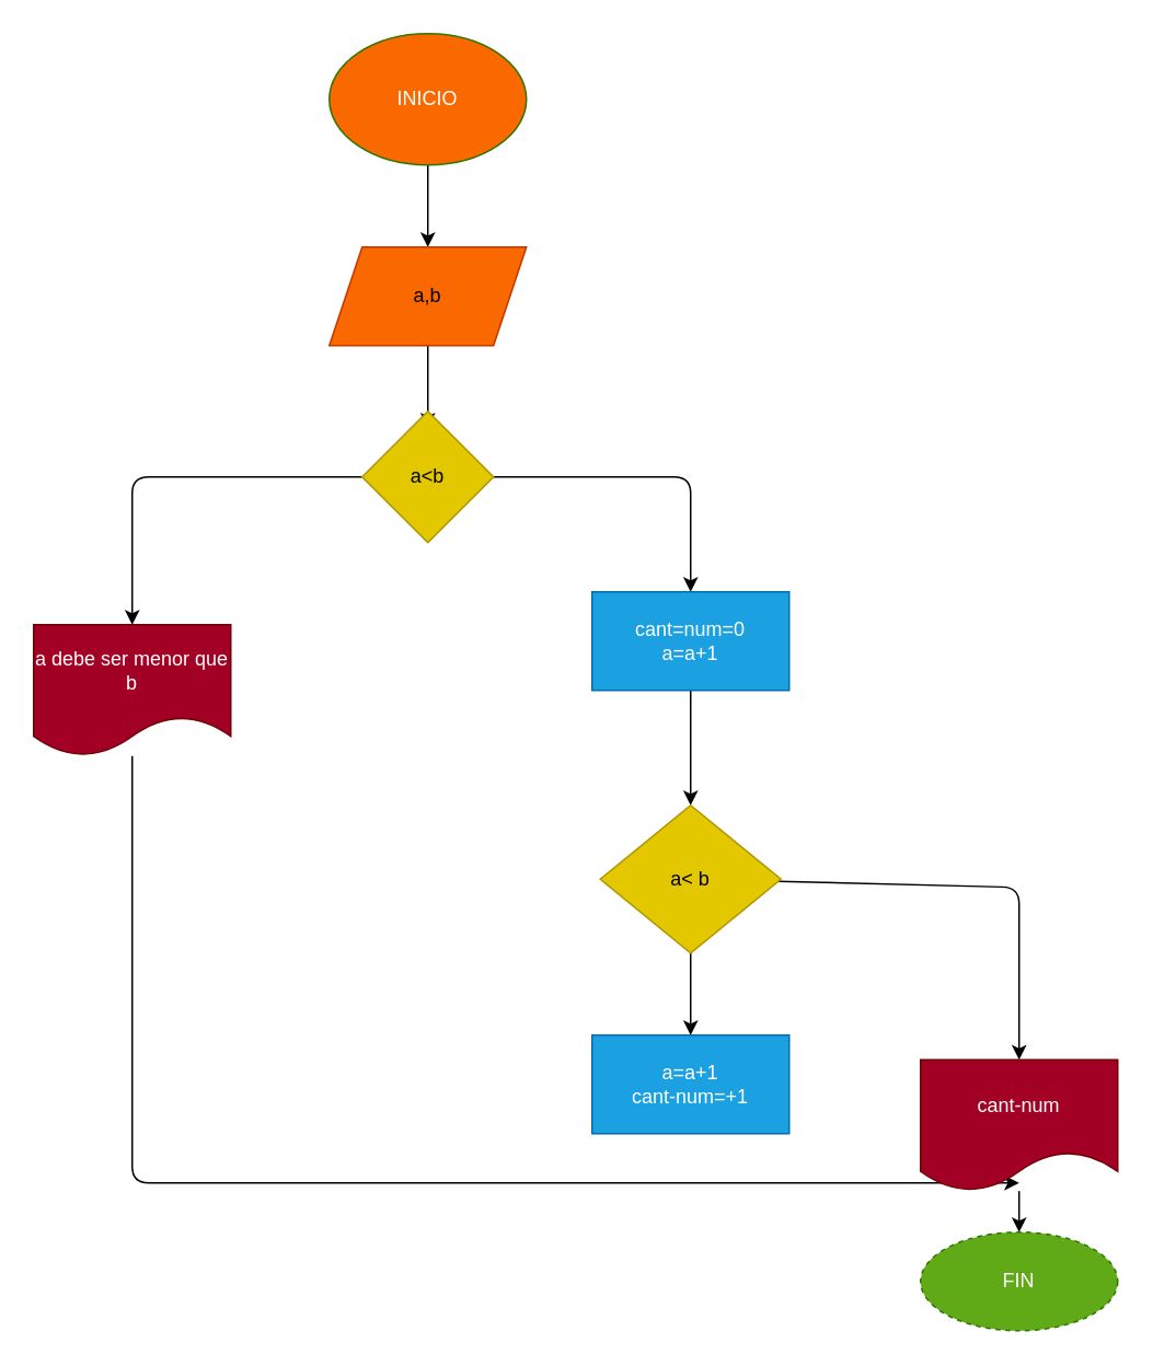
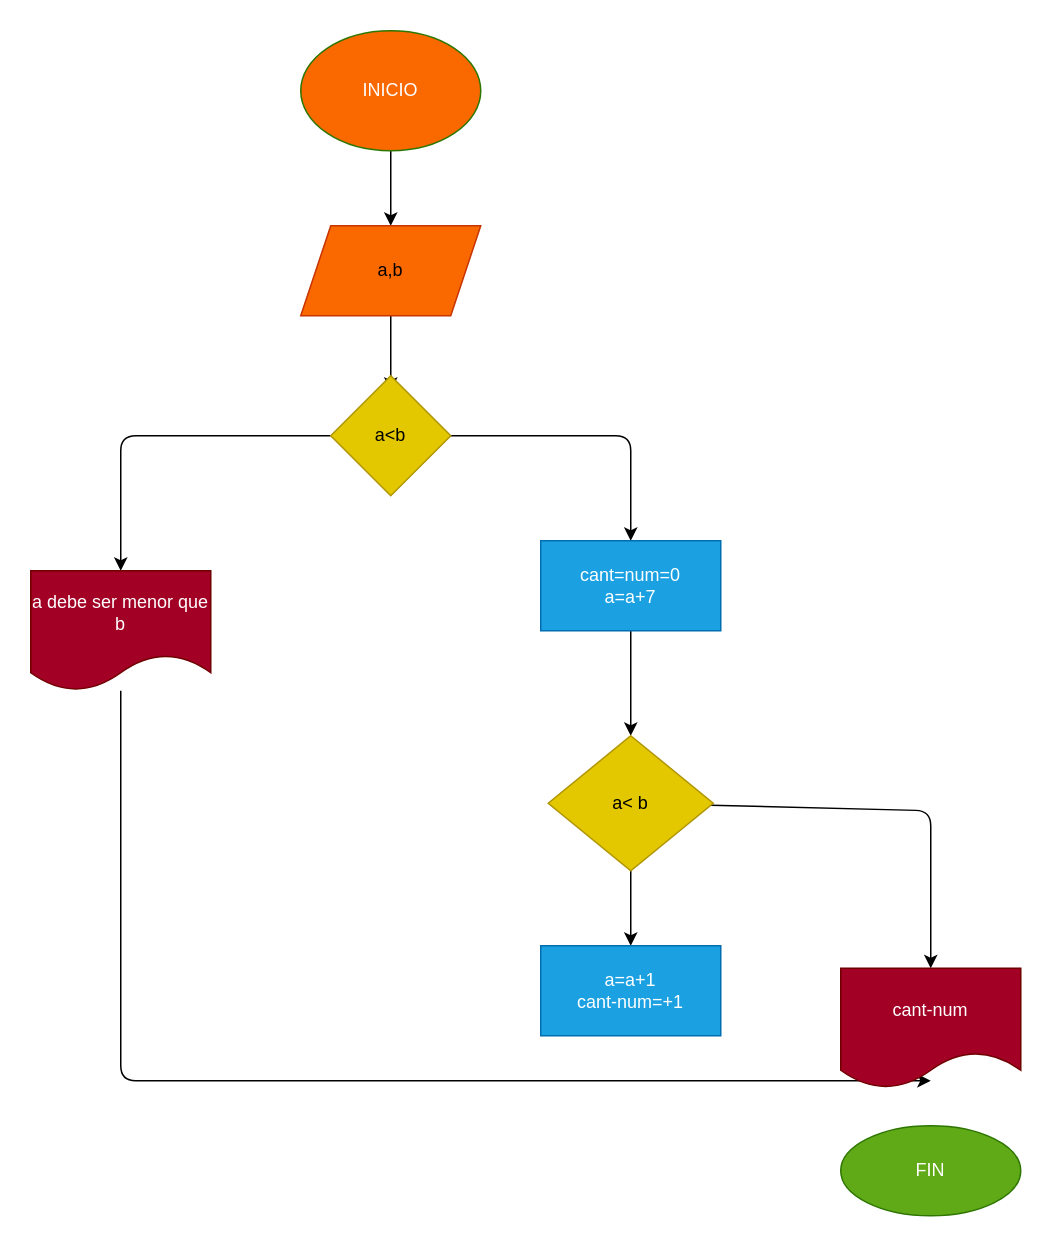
  <mxCell id="0" />
  <mxCell id="1" parent="0" />
  <mxCell id="2" value="" style="edgeStyle=none;html=1;" parent="1" source="3" edge="1"><mxGeometry relative="1" as="geometry"><mxPoint x="260" y="150" as="targetPoint" /></mxGeometry></mxCell>
  <mxCell id="3" value="INICIO" style="ellipse;whiteSpace=wrap;html=1;fillColor=#fa6800;fontColor=#ffffff;strokeColor=#2D7600;" parent="1" vertex="1"><mxGeometry x="200" y="20" width="120" height="80" as="geometry" /></mxCell>
  <mxCell id="4" value="" style="edgeStyle=none;html=1;" parent="1" edge="1"><mxGeometry relative="1" as="geometry"><mxPoint x="260" y="210" as="sourcePoint" /><mxPoint x="260" y="260" as="targetPoint" /></mxGeometry></mxCell>
  <mxCell id="5" value="a,b" style="shape=parallelogram;perimeter=parallelogramPerimeter;whiteSpace=wrap;html=1;fixedSize=1;fillColor=#fa6800;fontColor=#000000;strokeColor=#C73500;" parent="1" vertex="1"><mxGeometry x="200" y="150" width="120" height="60" as="geometry" /></mxCell>
  <mxCell id="6" value="" style="edgeStyle=none;html=1;" parent="1" source="8" target="12" edge="1"><mxGeometry relative="1" as="geometry"><Array as="points"><mxPoint x="120" y="290" /><mxPoint x="80" y="290" /></Array></mxGeometry></mxCell>
  <mxCell id="7" value="" style="edgeStyle=none;html=1;" parent="1" source="8" edge="1"><mxGeometry relative="1" as="geometry"><mxPoint x="420" y="360" as="targetPoint" /><Array as="points"><mxPoint x="420" y="290" /></Array></mxGeometry></mxCell>
  <mxCell id="8" value="a&amp;lt;b" style="rhombus;whiteSpace=wrap;html=1;fillColor=#e3c800;fontColor=#000000;strokeColor=#B09500;" parent="1" vertex="1"><mxGeometry x="220" y="250" width="80" height="80" as="geometry" /></mxCell>
  <mxCell id="9" value="" style="edgeStyle=none;html=1;" parent="1" source="10" target="15" edge="1"><mxGeometry relative="1" as="geometry" /></mxCell>
- <mxCell id="10" value="cant=num=0&lt;br&gt;a=a+1" style="rounded=0;whiteSpace=wrap;html=1;fillColor=#1ba1e2;fontColor=#ffffff;strokeColor=#006EAF;" parent="1" vertex="1"><mxGeometry x="360" y="360" width="120" height="60" as="geometry" /></mxCell>
+ <mxCell id="10" value="cant=num=0&lt;br&gt;a=a+7" style="rounded=0;whiteSpace=wrap;html=1;fillColor=#1ba1e2;fontColor=#ffffff;strokeColor=#006EAF;" parent="1" vertex="1"><mxGeometry x="360" y="360" width="120" height="60" as="geometry" /></mxCell>
  <mxCell id="11" value="" style="edgeStyle=none;html=1;" parent="1" source="12" edge="1"><mxGeometry relative="1" as="geometry"><mxPoint x="620" y="720" as="targetPoint" /><Array as="points"><mxPoint x="80" y="720" /></Array></mxGeometry></mxCell>
  <mxCell id="12" value="a debe ser menor que b" style="shape=document;whiteSpace=wrap;html=1;boundedLbl=1;fillColor=#a20025;fontColor=#ffffff;strokeColor=#6F0000;" parent="1" vertex="1"><mxGeometry x="20" y="380" width="120" height="80" as="geometry" /></mxCell>
  <mxCell id="13" value="" style="edgeStyle=none;html=1;" parent="1" source="15" target="17" edge="1"><mxGeometry relative="1" as="geometry"><Array as="points"><mxPoint x="620" y="540" /></Array></mxGeometry></mxCell>
  <mxCell id="14" value="" style="edgeStyle=none;html=1;" parent="1" source="15" target="19" edge="1"><mxGeometry relative="1" as="geometry" /></mxCell>
  <mxCell id="15" value="a&amp;lt; b" style="rhombus;whiteSpace=wrap;html=1;rounded=0;fillColor=#e3c800;fontColor=#000000;strokeColor=#B09500;" parent="1" vertex="1"><mxGeometry x="365" y="490" width="110" height="90" as="geometry" /></mxCell>
- <mxCell id="16" value="" style="edgeStyle=none;html=1;" parent="1" source="17" target="18" edge="1"><mxGeometry relative="1" as="geometry" /></mxCell>
  <mxCell id="17" value="cant-num" style="shape=document;whiteSpace=wrap;html=1;boundedLbl=1;rounded=0;fillColor=#a20025;fontColor=#ffffff;strokeColor=#6F0000;" parent="1" vertex="1"><mxGeometry x="560" y="645" width="120" height="80" as="geometry" /></mxCell>
- <mxCell id="18" value="FIN" style="ellipse;whiteSpace=wrap;html=1;rounded=0;fillColor=#60a917;fontColor=#ffffff;strokeColor=#2D7600;dashed=1;" parent="1" vertex="1"><mxGeometry x="560" y="750" width="120" height="60" as="geometry" /></mxCell>
+ <mxCell id="18" value="FIN" style="ellipse;whiteSpace=wrap;html=1;rounded=0;fillColor=#60a917;fontColor=#ffffff;strokeColor=#2D7600;" parent="1" vertex="1"><mxGeometry x="560" y="750" width="120" height="60" as="geometry" /></mxCell>
  <mxCell id="19" value="a=a+1&lt;br&gt;cant-num=+1" style="whiteSpace=wrap;html=1;rounded=0;fillColor=#1ba1e2;fontColor=#ffffff;strokeColor=#006EAF;" parent="1" vertex="1"><mxGeometry x="360" y="630" width="120" height="60" as="geometry" /></mxCell>
